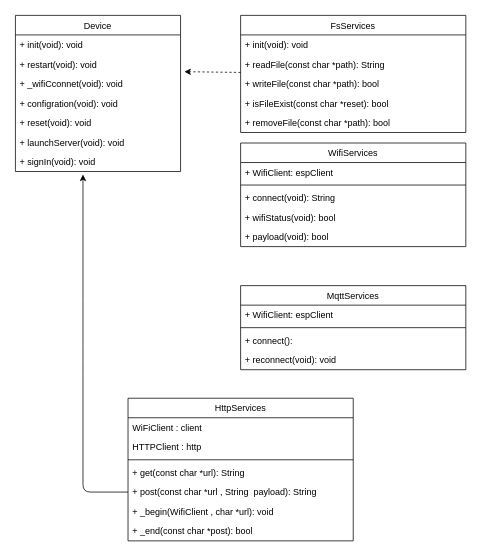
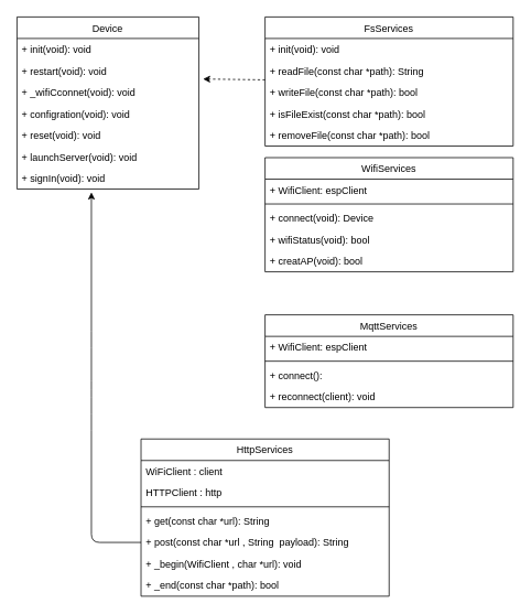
  <mxCell id="0" />
  <mxCell id="1" parent="0" />
  <mxCell id="2" value="Device" style="swimlane;fontStyle=0;childLayout=stackLayout;horizontal=1;startSize=26;fillColor=none;horizontalStack=0;resizeParent=1;resizeParentMax=0;resizeLast=0;collapsible=1;marginBottom=0;shadow=0;glass=0;" parent="1" vertex="1"><mxGeometry x="20" y="20" width="220" height="208" as="geometry" /></mxCell>
  <mxCell id="3" value="+ init(void): void" style="text;strokeColor=none;fillColor=none;align=left;verticalAlign=top;spacingLeft=4;spacingRight=4;overflow=hidden;rotatable=0;points=[[0,0.5],[1,0.5]];portConstraint=eastwest;" parent="2" vertex="1"><mxGeometry y="26" width="220" height="26" as="geometry" /></mxCell>
  <mxCell id="4" value="+ restart(void): void" style="text;strokeColor=none;fillColor=none;align=left;verticalAlign=top;spacingLeft=4;spacingRight=4;overflow=hidden;rotatable=0;points=[[0,0.5],[1,0.5]];portConstraint=eastwest;" parent="2" vertex="1"><mxGeometry y="52" width="220" height="26" as="geometry" /></mxCell>
  <mxCell id="5" value="+ _wifiCconnet(void): void" style="text;strokeColor=none;fillColor=none;align=left;verticalAlign=top;spacingLeft=4;spacingRight=4;overflow=hidden;rotatable=0;points=[[0,0.5],[1,0.5]];portConstraint=eastwest;" parent="2" vertex="1"><mxGeometry y="78" width="220" height="26" as="geometry" /></mxCell>
  <mxCell id="6" value="+ configration(void): void" style="text;strokeColor=none;fillColor=none;align=left;verticalAlign=top;spacingLeft=4;spacingRight=4;overflow=hidden;rotatable=0;points=[[0,0.5],[1,0.5]];portConstraint=eastwest;" parent="2" vertex="1"><mxGeometry y="104" width="220" height="26" as="geometry" /></mxCell>
  <mxCell id="7" value="+ reset(void): void" style="text;strokeColor=none;fillColor=none;align=left;verticalAlign=top;spacingLeft=4;spacingRight=4;overflow=hidden;rotatable=0;points=[[0,0.5],[1,0.5]];portConstraint=eastwest;" parent="2" vertex="1"><mxGeometry y="130" width="220" height="26" as="geometry" /></mxCell>
  <mxCell id="8" value="+ launchServer(void): void" style="text;strokeColor=none;fillColor=none;align=left;verticalAlign=top;spacingLeft=4;spacingRight=4;overflow=hidden;rotatable=0;points=[[0,0.5],[1,0.5]];portConstraint=eastwest;" parent="2" vertex="1"><mxGeometry y="156" width="220" height="26" as="geometry" /></mxCell>
  <mxCell id="9" value="+ signIn(void): void" style="text;strokeColor=none;fillColor=none;align=left;verticalAlign=top;spacingLeft=4;spacingRight=4;overflow=hidden;rotatable=0;points=[[0,0.5],[1,0.5]];portConstraint=eastwest;" parent="2" vertex="1"><mxGeometry y="182" width="220" height="26" as="geometry" /></mxCell>
  <mxCell id="10" style="edgeStyle=none;html=1;entryX=1.023;entryY=0.885;entryDx=0;entryDy=0;entryPerimeter=0;dashed=1;" parent="1" source="11" target="4" edge="1"><mxGeometry relative="1" as="geometry" /></mxCell>
  <mxCell id="11" value="FsServices" style="swimlane;fontStyle=0;childLayout=stackLayout;horizontal=1;startSize=26;fillColor=none;horizontalStack=0;resizeParent=1;resizeParentMax=0;resizeLast=0;collapsible=1;marginBottom=0;" parent="1" vertex="1"><mxGeometry x="320" y="20" width="300" height="156" as="geometry" /></mxCell>
  <mxCell id="12" value="+ init(void): void" style="text;strokeColor=none;fillColor=none;align=left;verticalAlign=top;spacingLeft=4;spacingRight=4;overflow=hidden;rotatable=0;points=[[0,0.5],[1,0.5]];portConstraint=eastwest;" parent="11" vertex="1"><mxGeometry y="26" width="300" height="26" as="geometry" /></mxCell>
  <mxCell id="13" value="+ readFile(const char *path): String" style="text;strokeColor=none;fillColor=none;align=left;verticalAlign=top;spacingLeft=4;spacingRight=4;overflow=hidden;rotatable=0;points=[[0,0.5],[1,0.5]];portConstraint=eastwest;" parent="11" vertex="1"><mxGeometry y="52" width="300" height="26" as="geometry" /></mxCell>
  <mxCell id="14" value="+ writeFile(const char *path): bool" style="text;strokeColor=none;fillColor=none;align=left;verticalAlign=top;spacingLeft=4;spacingRight=4;overflow=hidden;rotatable=0;points=[[0,0.5],[1,0.5]];portConstraint=eastwest;" parent="11" vertex="1"><mxGeometry y="78" width="300" height="26" as="geometry" /></mxCell>
- <mxCell id="15" value="+ isFileExist(const char *reset): bool" style="text;strokeColor=none;fillColor=none;align=left;verticalAlign=top;spacingLeft=4;spacingRight=4;overflow=hidden;rotatable=0;points=[[0,0.5],[1,0.5]];portConstraint=eastwest;" parent="11" vertex="1"><mxGeometry y="104" width="300" height="26" as="geometry" /></mxCell>
+ <mxCell id="15" value="+ isFileExist(const char *path): bool" style="text;strokeColor=none;fillColor=none;align=left;verticalAlign=top;spacingLeft=4;spacingRight=4;overflow=hidden;rotatable=0;points=[[0,0.5],[1,0.5]];portConstraint=eastwest;" parent="11" vertex="1"><mxGeometry y="104" width="300" height="26" as="geometry" /></mxCell>
  <mxCell id="16" value="+ removeFile(const char *path): bool" style="text;strokeColor=none;fillColor=none;align=left;verticalAlign=top;spacingLeft=4;spacingRight=4;overflow=hidden;rotatable=0;points=[[0,0.5],[1,0.5]];portConstraint=eastwest;" parent="11" vertex="1"><mxGeometry y="130" width="300" height="26" as="geometry" /></mxCell>
  <mxCell id="17" value="WifiServices" style="swimlane;fontStyle=0;childLayout=stackLayout;horizontal=1;startSize=26;fillColor=none;horizontalStack=0;resizeParent=1;resizeParentMax=0;resizeLast=0;collapsible=1;marginBottom=0;" parent="1" vertex="1"><mxGeometry x="320" y="190" width="300" height="138" as="geometry" /></mxCell>
  <mxCell id="18" value="+ WifiClient: espClient" style="text;strokeColor=none;fillColor=none;align=left;verticalAlign=top;spacingLeft=4;spacingRight=4;overflow=hidden;rotatable=0;points=[[0,0.5],[1,0.5]];portConstraint=eastwest;" parent="17" vertex="1"><mxGeometry y="26" width="300" height="26" as="geometry" /></mxCell>
  <mxCell id="19" value="" style="line;strokeWidth=1;fillColor=none;align=left;verticalAlign=middle;spacingTop=-1;spacingLeft=3;spacingRight=3;rotatable=0;labelPosition=right;points=[];portConstraint=eastwest;" parent="17" vertex="1"><mxGeometry y="52" width="300" height="8" as="geometry" /></mxCell>
- <mxCell id="20" value="+ connect(void): String" style="text;strokeColor=none;fillColor=none;align=left;verticalAlign=top;spacingLeft=4;spacingRight=4;overflow=hidden;rotatable=0;points=[[0,0.5],[1,0.5]];portConstraint=eastwest;" parent="17" vertex="1"><mxGeometry y="60" width="300" height="26" as="geometry" /></mxCell>
+ <mxCell id="20" value="+ connect(void): Device" style="text;strokeColor=none;fillColor=none;align=left;verticalAlign=top;spacingLeft=4;spacingRight=4;overflow=hidden;rotatable=0;points=[[0,0.5],[1,0.5]];portConstraint=eastwest;" parent="17" vertex="1"><mxGeometry y="60" width="300" height="26" as="geometry" /></mxCell>
  <mxCell id="21" value="+ wifiStatus(void): bool" style="text;strokeColor=none;fillColor=none;align=left;verticalAlign=top;spacingLeft=4;spacingRight=4;overflow=hidden;rotatable=0;points=[[0,0.5],[1,0.5]];portConstraint=eastwest;" parent="17" vertex="1"><mxGeometry y="86" width="300" height="26" as="geometry" /></mxCell>
- <mxCell id="22" value="+ payload(void): bool" style="text;strokeColor=none;fillColor=none;align=left;verticalAlign=top;spacingLeft=4;spacingRight=4;overflow=hidden;rotatable=0;points=[[0,0.5],[1,0.5]];portConstraint=eastwest;" parent="17" vertex="1"><mxGeometry y="112" width="300" height="26" as="geometry" /></mxCell>
+ <mxCell id="22" value="+ creatAP(void): bool" style="text;strokeColor=none;fillColor=none;align=left;verticalAlign=top;spacingLeft=4;spacingRight=4;overflow=hidden;rotatable=0;points=[[0,0.5],[1,0.5]];portConstraint=eastwest;" parent="17" vertex="1"><mxGeometry y="112" width="300" height="26" as="geometry" /></mxCell>
  <mxCell id="23" value="MqttServices" style="swimlane;fontStyle=0;childLayout=stackLayout;horizontal=1;startSize=26;fillColor=none;horizontalStack=0;resizeParent=1;resizeParentMax=0;resizeLast=0;collapsible=1;marginBottom=0;" parent="1" vertex="1"><mxGeometry x="320" y="380" width="300" height="112" as="geometry" /></mxCell>
  <mxCell id="24" value="+ WifiClient: espClient" style="text;strokeColor=none;fillColor=none;align=left;verticalAlign=top;spacingLeft=4;spacingRight=4;overflow=hidden;rotatable=0;points=[[0,0.5],[1,0.5]];portConstraint=eastwest;" parent="23" vertex="1"><mxGeometry y="26" width="300" height="26" as="geometry" /></mxCell>
  <mxCell id="25" value="" style="line;strokeWidth=1;fillColor=none;align=left;verticalAlign=middle;spacingTop=-1;spacingLeft=3;spacingRight=3;rotatable=0;labelPosition=right;points=[];portConstraint=eastwest;" parent="23" vertex="1"><mxGeometry y="52" width="300" height="8" as="geometry" /></mxCell>
  <mxCell id="26" value="+ connect(): " style="text;strokeColor=none;fillColor=none;align=left;verticalAlign=top;spacingLeft=4;spacingRight=4;overflow=hidden;rotatable=0;points=[[0,0.5],[1,0.5]];portConstraint=eastwest;" parent="23" vertex="1"><mxGeometry y="60" width="300" height="26" as="geometry" /></mxCell>
- <mxCell id="27" value="+ reconnect(void): void" style="text;strokeColor=none;fillColor=none;align=left;verticalAlign=top;spacingLeft=4;spacingRight=4;overflow=hidden;rotatable=0;points=[[0,0.5],[1,0.5]];portConstraint=eastwest;" parent="23" vertex="1"><mxGeometry y="86" width="300" height="26" as="geometry" /></mxCell>
+ <mxCell id="27" value="+ reconnect(client): void" style="text;strokeColor=none;fillColor=none;align=left;verticalAlign=top;spacingLeft=4;spacingRight=4;overflow=hidden;rotatable=0;points=[[0,0.5],[1,0.5]];portConstraint=eastwest;" parent="23" vertex="1"><mxGeometry y="86" width="300" height="26" as="geometry" /></mxCell>
  <mxCell id="28" value="HttpServices" style="swimlane;fontStyle=0;childLayout=stackLayout;horizontal=1;startSize=26;fillColor=none;horizontalStack=0;resizeParent=1;resizeParentMax=0;resizeLast=0;collapsible=1;marginBottom=0;" parent="1" vertex="1"><mxGeometry x="170" y="530" width="300" height="190" as="geometry" /></mxCell>
  <mxCell id="29" value=" WiFiClient : client&#10;" style="text;strokeColor=none;fillColor=none;align=left;verticalAlign=top;spacingLeft=4;spacingRight=4;overflow=hidden;rotatable=0;points=[[0,0.5],[1,0.5]];portConstraint=eastwest;" parent="28" vertex="1"><mxGeometry y="26" width="300" height="26" as="geometry" /></mxCell>
  <mxCell id="30" value="HTTPClient : http" style="text;strokeColor=none;fillColor=none;align=left;verticalAlign=top;spacingLeft=4;spacingRight=4;overflow=hidden;rotatable=0;points=[[0,0.5],[1,0.5]];portConstraint=eastwest;" parent="28" vertex="1"><mxGeometry y="52" width="300" height="26" as="geometry" /></mxCell>
  <mxCell id="31" value="" style="line;strokeWidth=1;fillColor=none;align=left;verticalAlign=middle;spacingTop=-1;spacingLeft=3;spacingRight=3;rotatable=0;labelPosition=right;points=[];portConstraint=eastwest;" parent="28" vertex="1"><mxGeometry y="78" width="300" height="8" as="geometry" /></mxCell>
  <mxCell id="32" value="+ get(const char *url): String" style="text;strokeColor=none;fillColor=none;align=left;verticalAlign=top;spacingLeft=4;spacingRight=4;overflow=hidden;rotatable=0;points=[[0,0.5],[1,0.5]];portConstraint=eastwest;" parent="28" vertex="1"><mxGeometry y="86" width="300" height="26" as="geometry" /></mxCell>
  <mxCell id="33" value="+ post(const char *url , String  payload): String" style="text;strokeColor=none;fillColor=none;align=left;verticalAlign=top;spacingLeft=4;spacingRight=4;overflow=hidden;rotatable=0;points=[[0,0.5],[1,0.5]];portConstraint=eastwest;" parent="28" vertex="1"><mxGeometry y="112" width="300" height="26" as="geometry" /></mxCell>
  <mxCell id="34" value="+ _begin(WifiClient , char *url): void" style="text;strokeColor=none;fillColor=none;align=left;verticalAlign=top;spacingLeft=4;spacingRight=4;overflow=hidden;rotatable=0;points=[[0,0.5],[1,0.5]];portConstraint=eastwest;" parent="28" vertex="1"><mxGeometry y="138" width="300" height="26" as="geometry" /></mxCell>
- <mxCell id="35" value="+ _end(const char *post): bool" style="text;strokeColor=none;fillColor=none;align=left;verticalAlign=top;spacingLeft=4;spacingRight=4;overflow=hidden;rotatable=0;points=[[0,0.5],[1,0.5]];portConstraint=eastwest;" parent="28" vertex="1"><mxGeometry y="164" width="300" height="26" as="geometry" /></mxCell>
+ <mxCell id="35" value="+ _end(const char *path): bool" style="text;strokeColor=none;fillColor=none;align=left;verticalAlign=top;spacingLeft=4;spacingRight=4;overflow=hidden;rotatable=0;points=[[0,0.5],[1,0.5]];portConstraint=eastwest;" parent="28" vertex="1"><mxGeometry y="164" width="300" height="26" as="geometry" /></mxCell>
  <mxCell id="36" style="edgeStyle=none;html=1;exitX=0;exitY=0.5;exitDx=0;exitDy=0;" parent="1" source="33" edge="1"><mxGeometry relative="1" as="geometry"><mxPoint x="110" y="232" as="targetPoint" /><Array as="points"><mxPoint x="110" y="655" /><mxPoint x="110" y="510" /><mxPoint x="110" y="470" /><mxPoint x="110" y="410" /></Array></mxGeometry></mxCell>
